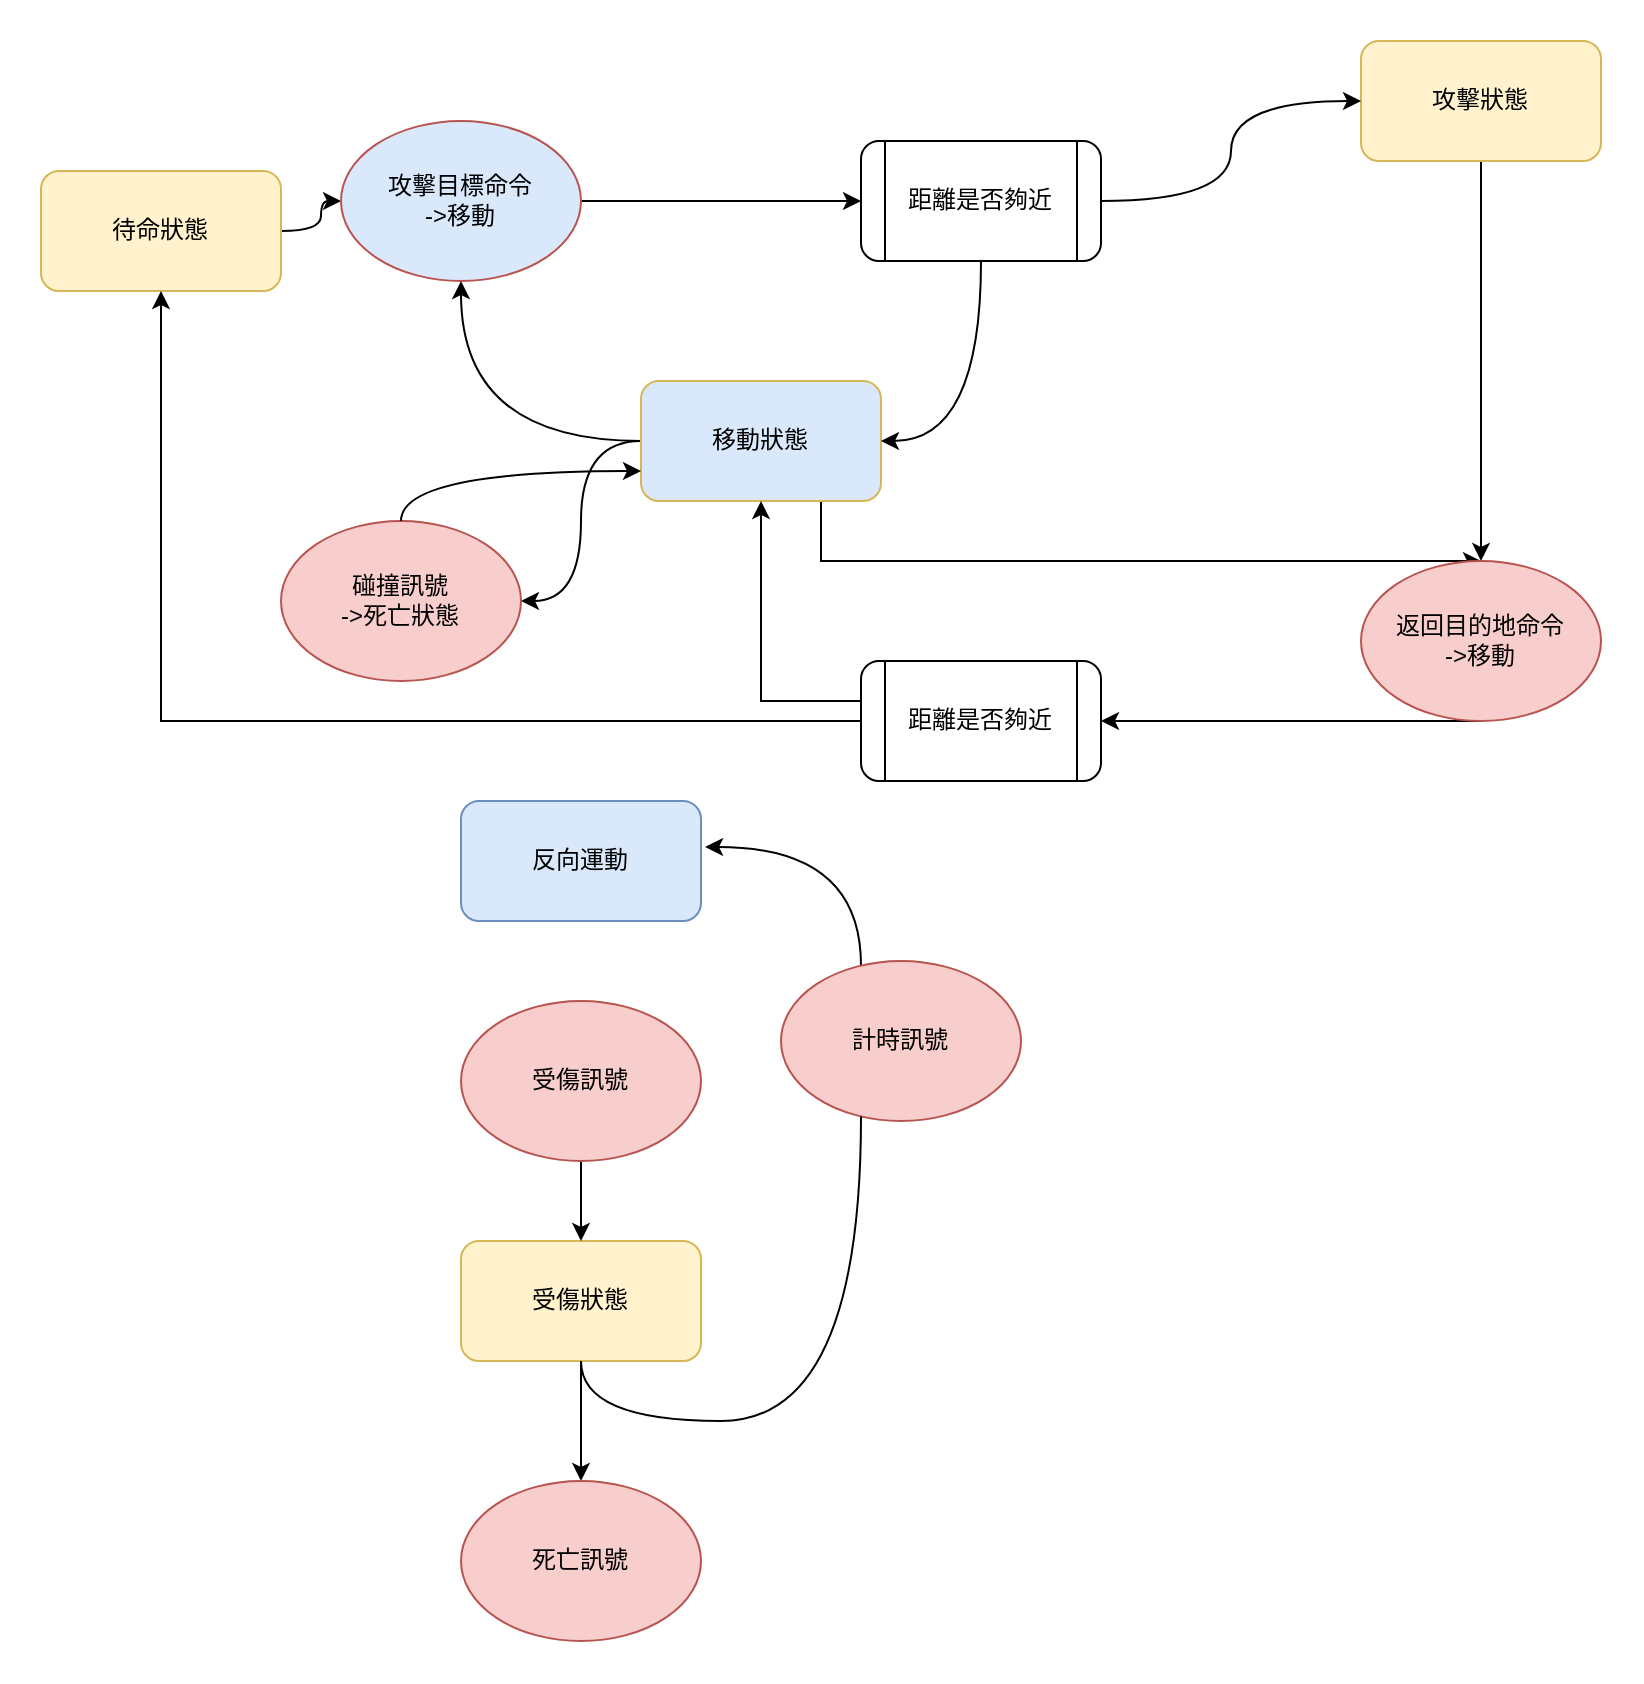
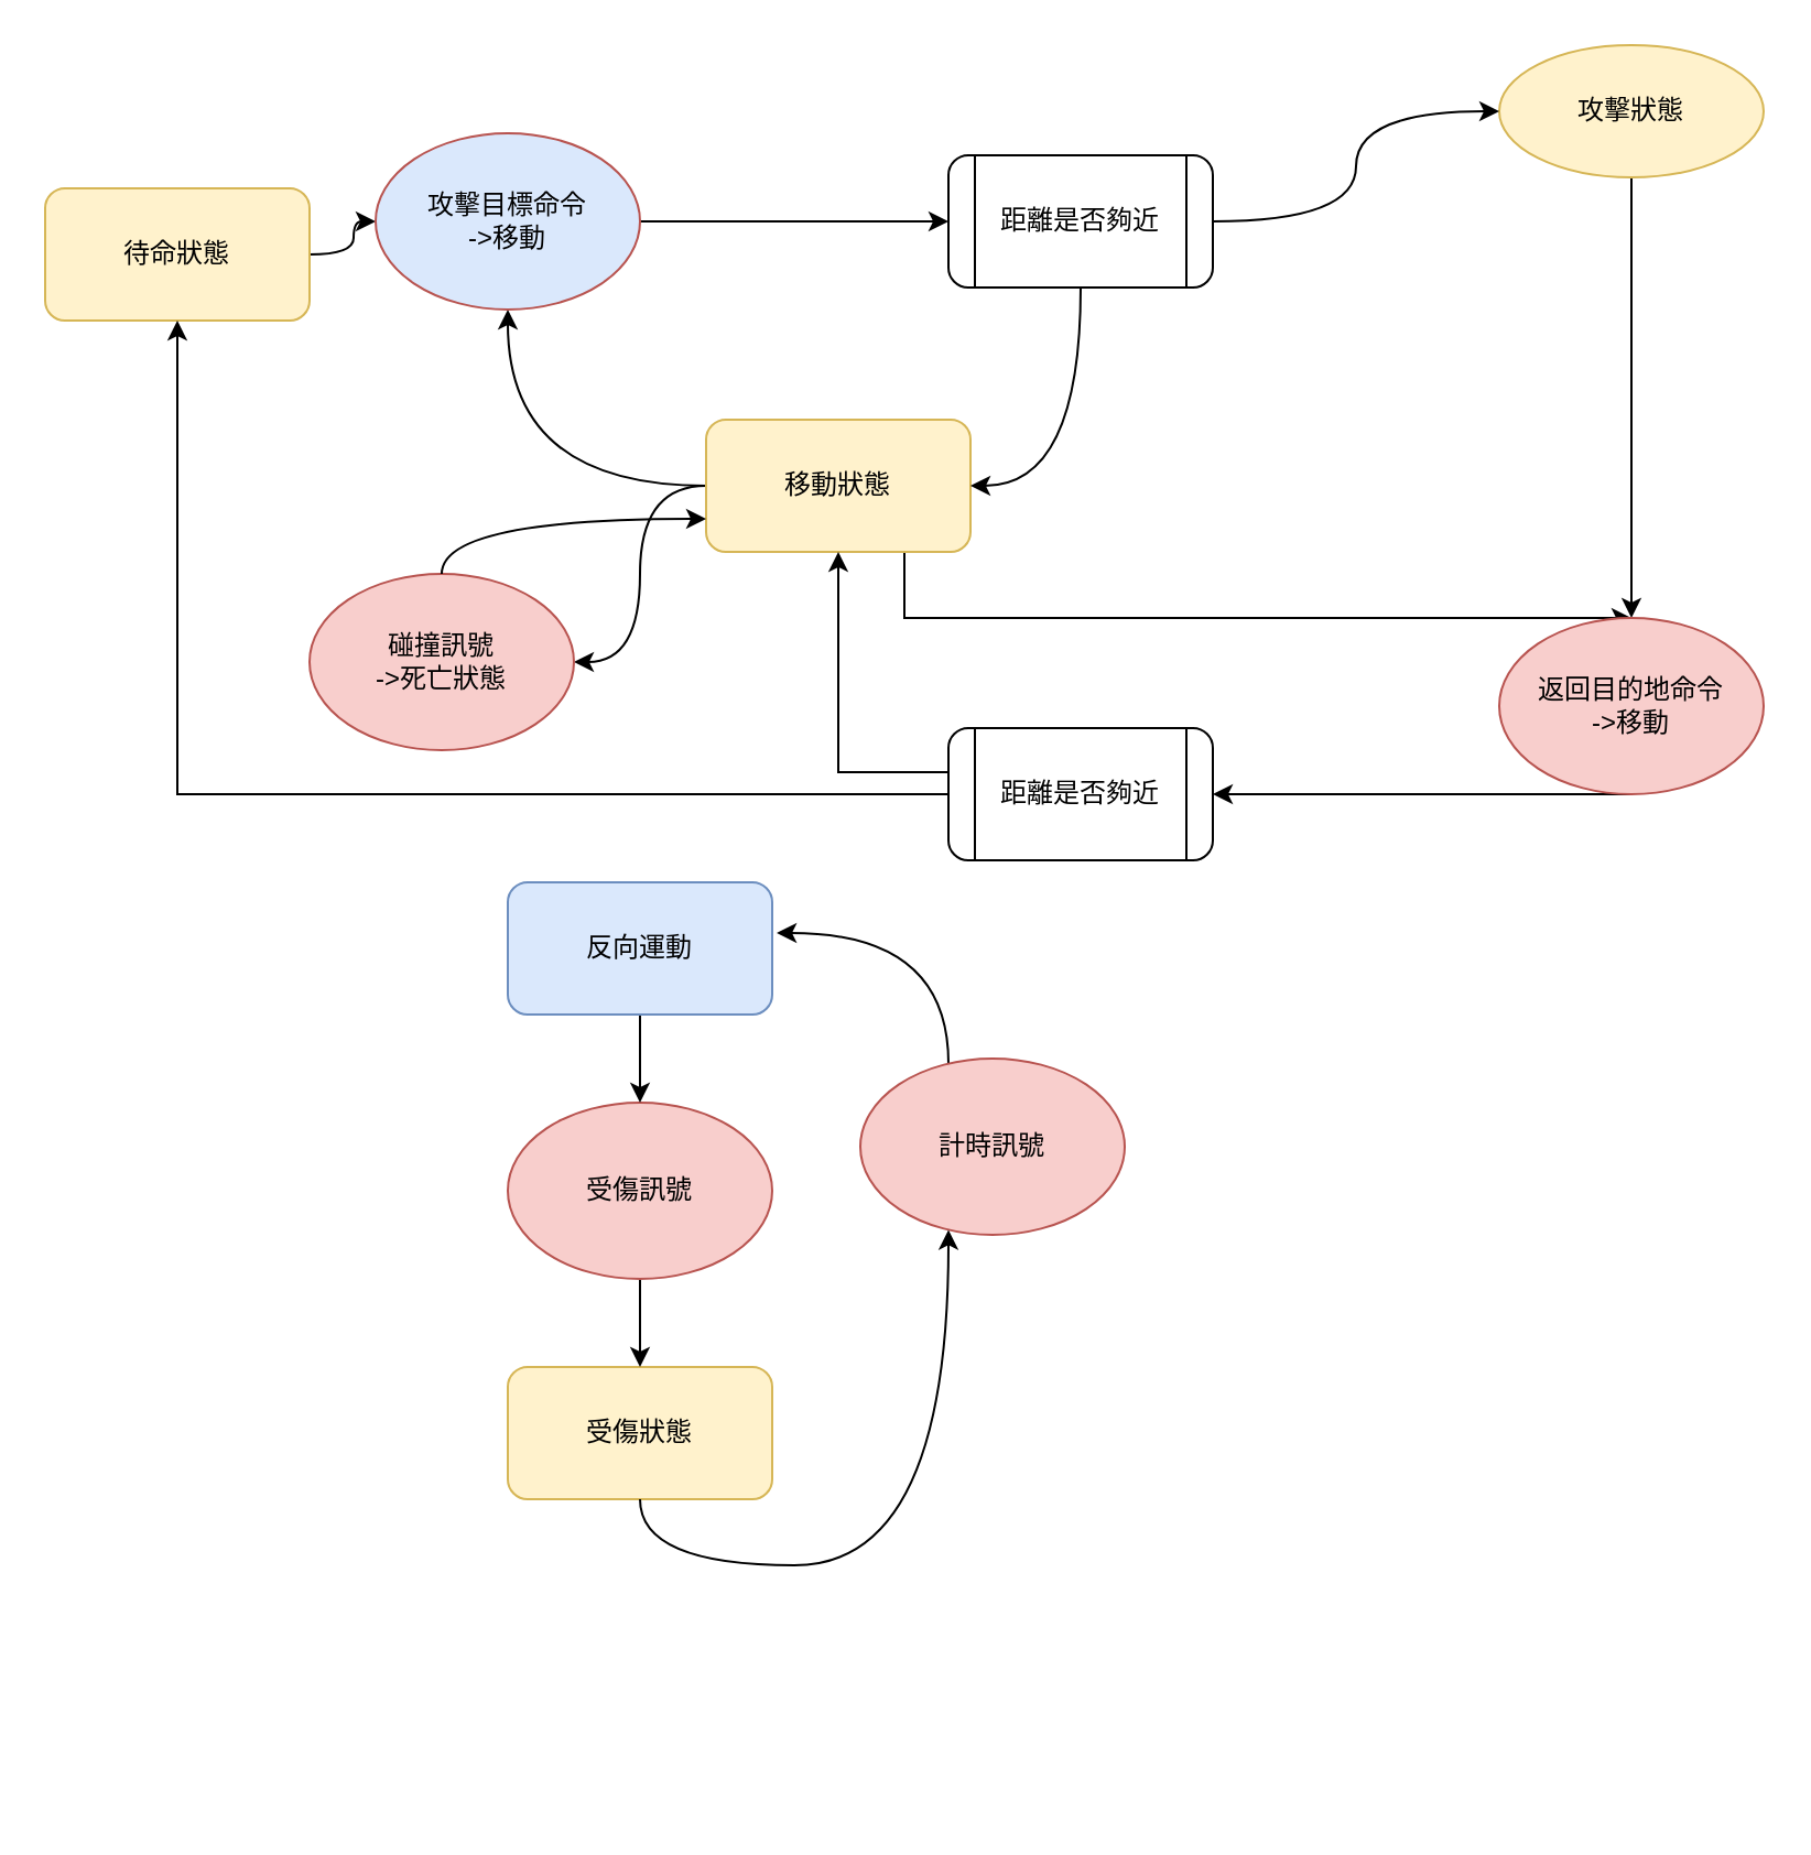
  <mxCell id="0" />
  <mxCell id="1" parent="0" />
  <mxCell id="2" style="edgeStyle=orthogonalEdgeStyle;curved=1;rounded=0;orthogonalLoop=1;jettySize=auto;html=1;entryX=0;entryY=0.5;entryDx=0;entryDy=0;" edge="1" parent="1" source="3" target="18"><mxGeometry relative="1" as="geometry" /></mxCell>
  <mxCell id="3" value="待命狀態" style="rounded=1;whiteSpace=wrap;html=1;fillColor=#fff2cc;strokeColor=#d6b656;" vertex="1" parent="1"><mxGeometry x="20" y="85" width="120" height="60" as="geometry" /></mxCell>
  <mxCell id="4" style="edgeStyle=orthogonalEdgeStyle;rounded=0;orthogonalLoop=1;jettySize=auto;html=1;entryX=0.5;entryY=1;entryDx=0;entryDy=0;curved=1;" edge="1" parent="1" source="7" target="18"><mxGeometry relative="1" as="geometry" /></mxCell>
  <mxCell id="5" style="edgeStyle=orthogonalEdgeStyle;rounded=0;orthogonalLoop=1;jettySize=auto;html=1;" edge="1" parent="1" source="7" target="24"><mxGeometry relative="1" as="geometry"><Array as="points"><mxPoint x="410" y="280" /></Array></mxGeometry></mxCell>
  <mxCell id="6" style="edgeStyle=orthogonalEdgeStyle;curved=1;rounded=0;orthogonalLoop=1;jettySize=auto;html=1;entryX=1;entryY=0.5;entryDx=0;entryDy=0;" edge="1" parent="1" source="7" target="16"><mxGeometry relative="1" as="geometry" /></mxCell>
- <mxCell id="7" value="移動狀態" style="rounded=1;whiteSpace=wrap;html=1;fillColor=#dae8fc;strokeColor=#d6b656;" vertex="1" parent="1"><mxGeometry x="320" y="190" width="120" height="60" as="geometry" /></mxCell>
+ <mxCell id="7" value="移動狀態" style="rounded=1;whiteSpace=wrap;html=1;fillColor=#fff2cc;strokeColor=#d6b656;" vertex="1" parent="1"><mxGeometry x="320" y="190" width="120" height="60" as="geometry" /></mxCell>
  <mxCell id="8" value="" style="edgeStyle=orthogonalEdgeStyle;rounded=0;orthogonalLoop=1;jettySize=auto;html=1;" edge="1" parent="1" source="9" target="24"><mxGeometry relative="1" as="geometry" /></mxCell>
- <mxCell id="9" value="攻擊狀態" style="rounded=1;whiteSpace=wrap;html=1;fillColor=#fff2cc;strokeColor=#d6b656;" vertex="1" parent="1"><mxGeometry x="680" y="20" width="120" height="60" as="geometry" /></mxCell>
+ <mxCell id="9" value="攻擊狀態" style="ellipse;whiteSpace=wrap;html=1;fillColor=#fff2cc;strokeColor=#d6b656;" vertex="1" parent="1"><mxGeometry x="680" y="20" width="120" height="60" as="geometry" /></mxCell>
  <mxCell id="10" style="edgeStyle=orthogonalEdgeStyle;curved=1;rounded=0;orthogonalLoop=1;jettySize=auto;html=1;entryX=1.017;entryY=0.383;entryDx=0;entryDy=0;entryPerimeter=0;" edge="1" parent="1" source="30" target="29"><mxGeometry relative="1" as="geometry"><mxPoint x="470" y="530" as="targetPoint" /><Array as="points"><mxPoint x="430" y="423" /></Array></mxGeometry></mxCell>
- <mxCell id="11" style="edgeStyle=orthogonalEdgeStyle;curved=1;rounded=0;orthogonalLoop=1;jettySize=auto;html=1;entryX=0.5;entryY=0;entryDx=0;entryDy=0;" edge="1" parent="1" source="12" target="15"><mxGeometry relative="1" as="geometry" /></mxCell>
  <mxCell id="12" value="受傷狀態" style="rounded=1;whiteSpace=wrap;html=1;fillColor=#fff2cc;strokeColor=#d6b656;" vertex="1" parent="1"><mxGeometry x="230" y="620" width="120" height="60" as="geometry" /></mxCell>
  <mxCell id="13" style="edgeStyle=orthogonalEdgeStyle;curved=1;rounded=0;orthogonalLoop=1;jettySize=auto;html=1;entryX=0.5;entryY=0;entryDx=0;entryDy=0;" edge="1" parent="1" source="14" target="12"><mxGeometry relative="1" as="geometry" /></mxCell>
  <mxCell id="14" value="受傷訊號" style="ellipse;whiteSpace=wrap;html=1;rounded=1;fillColor=#f8cecc;strokeColor=#b85450;" vertex="1" parent="1"><mxGeometry x="230" y="500" width="120" height="80" as="geometry" /></mxCell>
- <mxCell id="15" value="死亡訊號" style="ellipse;whiteSpace=wrap;html=1;rounded=1;fillColor=#f8cecc;strokeColor=#b85450;" vertex="1" parent="1"><mxGeometry x="230" y="740" width="120" height="80" as="geometry" /></mxCell>
  <mxCell id="16" value="碰撞訊號&lt;br&gt;-&amp;gt;死亡狀態" style="ellipse;whiteSpace=wrap;html=1;rounded=1;fillColor=#f8cecc;strokeColor=#b85450;" vertex="1" parent="1"><mxGeometry x="140" y="260" width="120" height="80" as="geometry" /></mxCell>
  <mxCell id="17" style="edgeStyle=orthogonalEdgeStyle;curved=1;rounded=0;orthogonalLoop=1;jettySize=auto;html=1;entryX=0;entryY=0.5;entryDx=0;entryDy=0;" edge="1" parent="1" source="18" target="20"><mxGeometry relative="1" as="geometry" /></mxCell>
  <mxCell id="18" value="攻擊目標命令&lt;br&gt;-&amp;gt;移動" style="ellipse;whiteSpace=wrap;html=1;rounded=1;fillColor=#dae8fc;strokeColor=#b85450;" vertex="1" parent="1"><mxGeometry x="170" y="60" width="120" height="80" as="geometry" /></mxCell>
  <mxCell id="19" value="" style="edgeStyle=orthogonalEdgeStyle;rounded=0;orthogonalLoop=1;jettySize=auto;html=1;curved=1;" edge="1" parent="1" source="20" target="9"><mxGeometry relative="1" as="geometry" /></mxCell>
  <mxCell id="20" value="距離是否夠近" style="shape=process;whiteSpace=wrap;html=1;backgroundOutline=1;rounded=1;" vertex="1" parent="1"><mxGeometry x="430" y="70" width="120" height="60" as="geometry" /></mxCell>
  <mxCell id="21" style="edgeStyle=orthogonalEdgeStyle;rounded=0;orthogonalLoop=1;jettySize=auto;html=1;entryX=1;entryY=0.5;entryDx=0;entryDy=0;curved=1;exitX=0.5;exitY=1;exitDx=0;exitDy=0;" edge="1" parent="1" source="20" target="7"><mxGeometry relative="1" as="geometry"><mxPoint x="610" y="140" as="sourcePoint" /></mxGeometry></mxCell>
  <mxCell id="22" style="edgeStyle=orthogonalEdgeStyle;rounded=0;orthogonalLoop=1;jettySize=auto;html=1;entryX=0.5;entryY=1;entryDx=0;entryDy=0;" edge="1" parent="1" target="7"><mxGeometry relative="1" as="geometry"><mxPoint x="430" y="350" as="sourcePoint" /><Array as="points"><mxPoint x="380" y="350" /></Array></mxGeometry></mxCell>
  <mxCell id="23" style="edgeStyle=orthogonalEdgeStyle;rounded=0;orthogonalLoop=1;jettySize=auto;html=1;entryX=1;entryY=0.5;entryDx=0;entryDy=0;" edge="1" parent="1" source="24" target="26"><mxGeometry relative="1" as="geometry"><Array as="points"><mxPoint x="740" y="360" /></Array></mxGeometry></mxCell>
  <mxCell id="24" value="返回目的地命令&lt;br&gt;-&amp;gt;移動" style="ellipse;whiteSpace=wrap;html=1;rounded=1;fillColor=#f8cecc;strokeColor=#b85450;" vertex="1" parent="1"><mxGeometry x="680" y="280" width="120" height="80" as="geometry" /></mxCell>
  <mxCell id="25" style="edgeStyle=orthogonalEdgeStyle;rounded=0;orthogonalLoop=1;jettySize=auto;html=1;entryX=0.5;entryY=1;entryDx=0;entryDy=0;" edge="1" parent="1" source="26" target="3"><mxGeometry relative="1" as="geometry" /></mxCell>
  <mxCell id="26" value="距離是否夠近" style="shape=process;whiteSpace=wrap;html=1;backgroundOutline=1;rounded=1;" vertex="1" parent="1"><mxGeometry x="430" y="330" width="120" height="60" as="geometry" /></mxCell>
  <mxCell id="27" style="edgeStyle=orthogonalEdgeStyle;curved=1;rounded=0;orthogonalLoop=1;jettySize=auto;html=1;entryX=0;entryY=0.75;entryDx=0;entryDy=0;exitX=0.5;exitY=0;exitDx=0;exitDy=0;" edge="1" parent="1" source="16" target="7"><mxGeometry relative="1" as="geometry"><mxPoint x="220" y="210" as="sourcePoint" /></mxGeometry></mxCell>
+ <mxCell id="28" style="edgeStyle=orthogonalEdgeStyle;curved=1;rounded=0;orthogonalLoop=1;jettySize=auto;html=1;entryX=0.5;entryY=0;entryDx=0;entryDy=0;" edge="1" parent="1" source="29" target="14"><mxGeometry relative="1" as="geometry" /></mxCell>
  <mxCell id="29" value="反向運動" style="rounded=1;whiteSpace=wrap;html=1;fillColor=#dae8fc;strokeColor=#6c8ebf;" vertex="1" parent="1"><mxGeometry x="230" y="400" width="120" height="60" as="geometry" /></mxCell>
  <mxCell id="30" value="計時訊號" style="ellipse;whiteSpace=wrap;html=1;rounded=1;fillColor=#f8cecc;strokeColor=#b85450;" vertex="1" parent="1"><mxGeometry x="390" y="480" width="120" height="80" as="geometry" /></mxCell>
- <mxCell id="31" style="edgeStyle=orthogonalEdgeStyle;curved=1;rounded=0;orthogonalLoop=1;jettySize=auto;html=1;endArrow=none;" edge="1" parent="1" source="12" target="30"><mxGeometry relative="1" as="geometry"><mxPoint x="350" y="650" as="sourcePoint" /><mxPoint x="352.04" y="422.98" as="targetPoint" /><Array as="points"><mxPoint x="290" y="710" /><mxPoint x="430" y="710" /></Array></mxGeometry></mxCell>
+ <mxCell id="31" style="edgeStyle=orthogonalEdgeStyle;curved=1;rounded=0;orthogonalLoop=1;jettySize=auto;html=1;" edge="1" parent="1" source="12" target="30"><mxGeometry relative="1" as="geometry"><mxPoint x="350" y="650" as="sourcePoint" /><mxPoint x="352.04" y="422.98" as="targetPoint" /><Array as="points"><mxPoint x="290" y="710" /><mxPoint x="430" y="710" /></Array></mxGeometry></mxCell>
